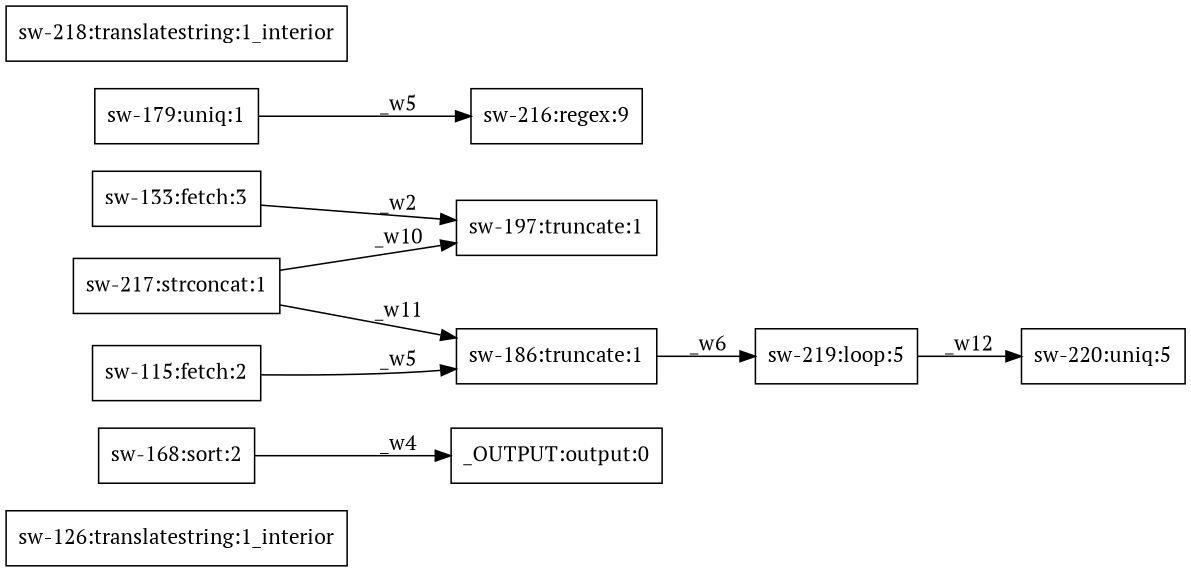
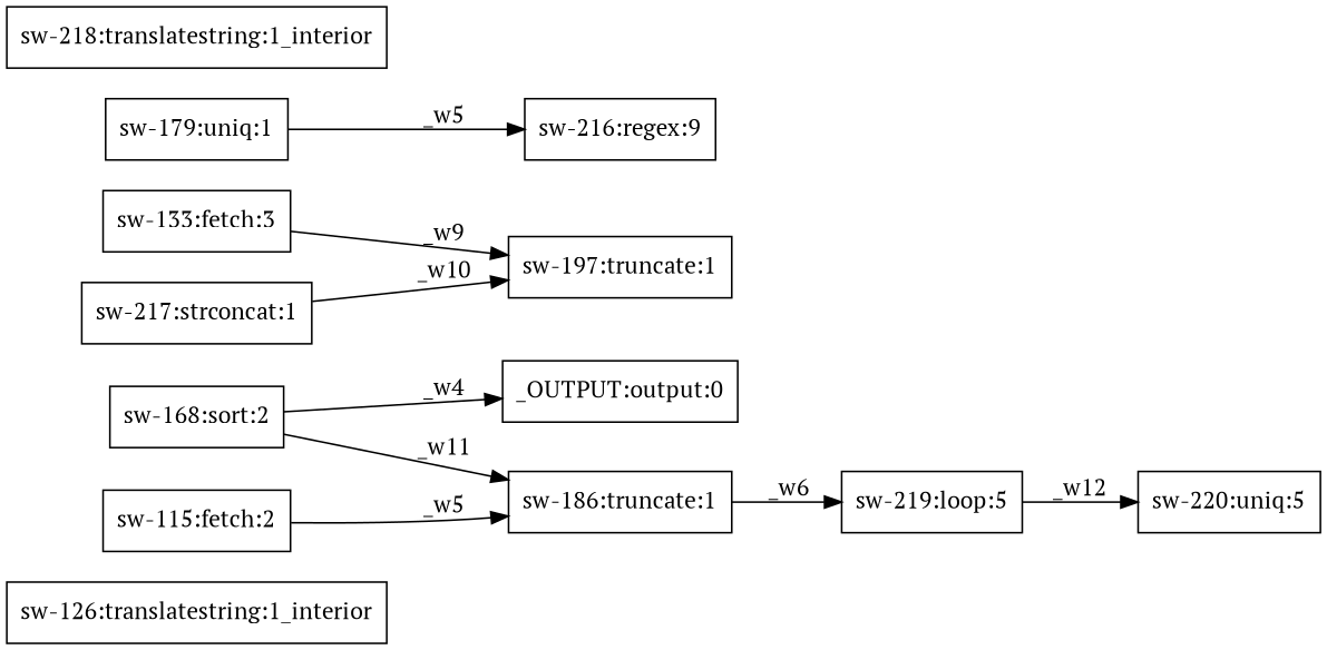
  digraph {
    fontname="PT Serif"
    rankdir=LR
    node [fontname="PT Serif" shape=box]
    edge [fontname="PT Serif"]
    n1 [label="sw-126:translatestring:1_interior"]
    n2 [label="_OUTPUT:output:0"]
    n3 [label="sw-133:fetch:3"]
    n4 [label="sw-197:truncate:1"]
    n5 [label="sw-168:sort:2"]
    n6 [label="sw-186:truncate:1"]
    n7 [label="sw-219:loop:5"]
    n8 [label="sw-220:uniq:5"]
    n9 [label="sw-179:uniq:1"]
    n10 [label="sw-216:regex:9"]
    n11 [label="sw-218:translatestring:1_interior"]
    n12 [label="sw-115:fetch:2"]
    n13 [label="sw-217:strconcat:1"]
-   n3 -> n4 [label=_w2]
+   n3 -> n4 [label=_w9]
    n5 -> n2 [label=_w4]
    n6 -> n7 [label=_w6]
    n7 -> n8 [label=_w12]
    n9 -> n10 [label=_w5]
    n12 -> n6 [label=_w5]
    n13 -> n4 [label=_w10]
-   n13 -> n6 [label=_w11]
+   n5 -> n6 [label=_w11]
  }
